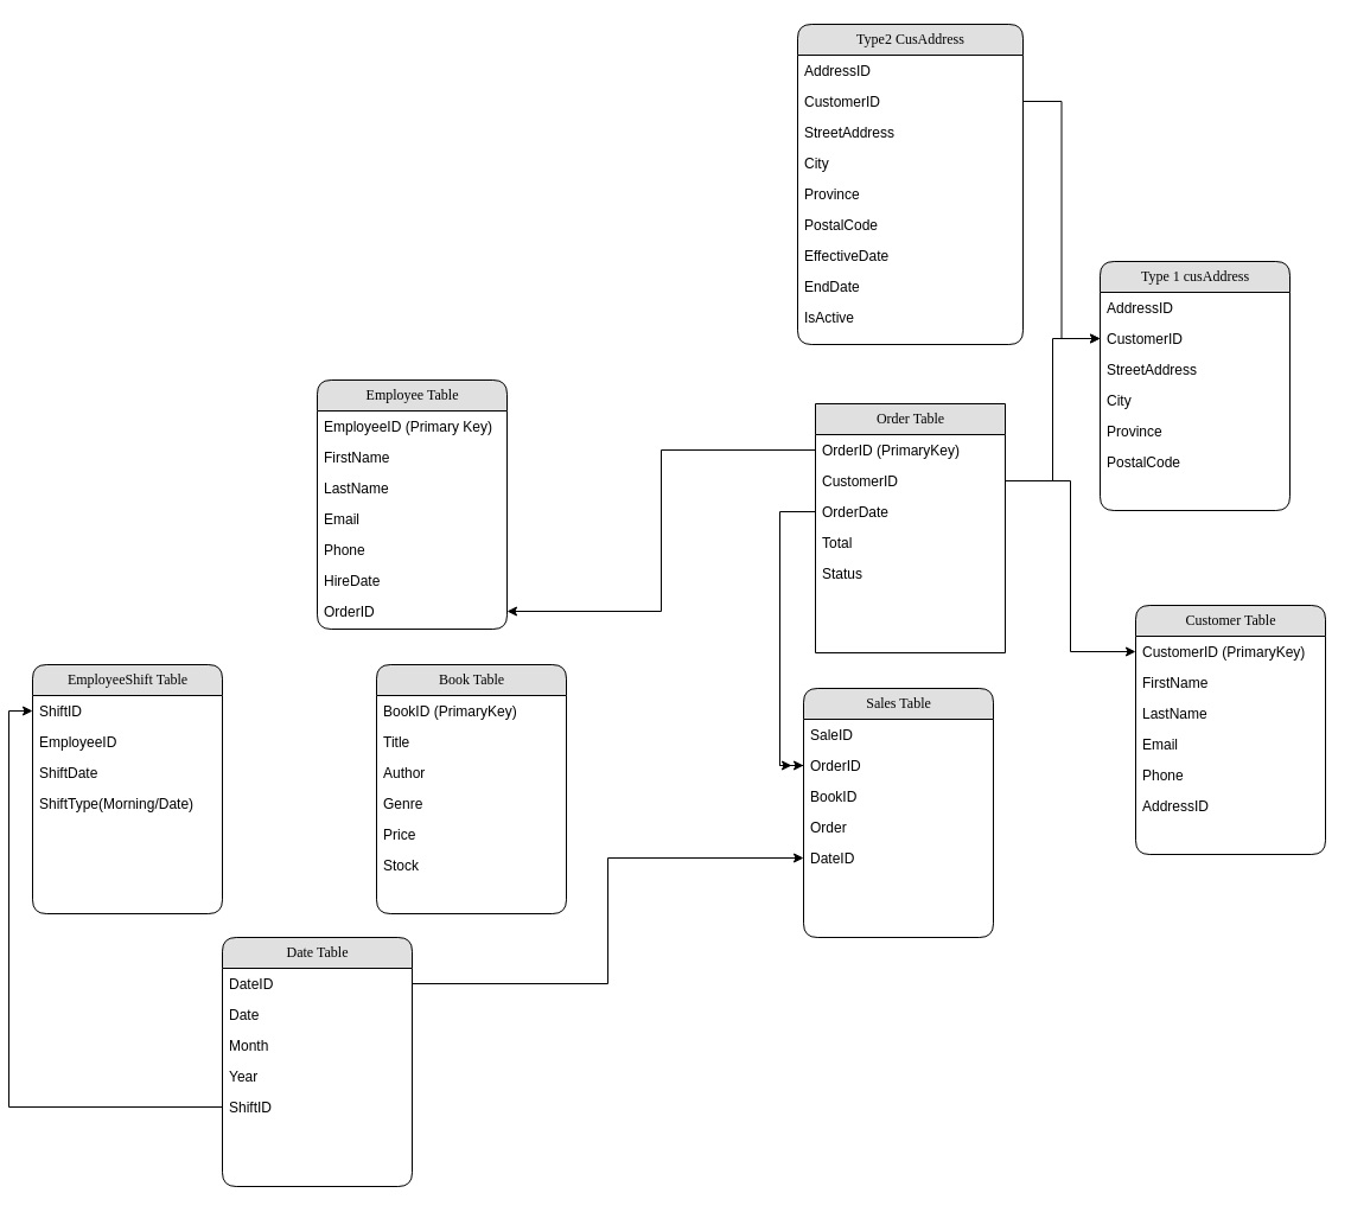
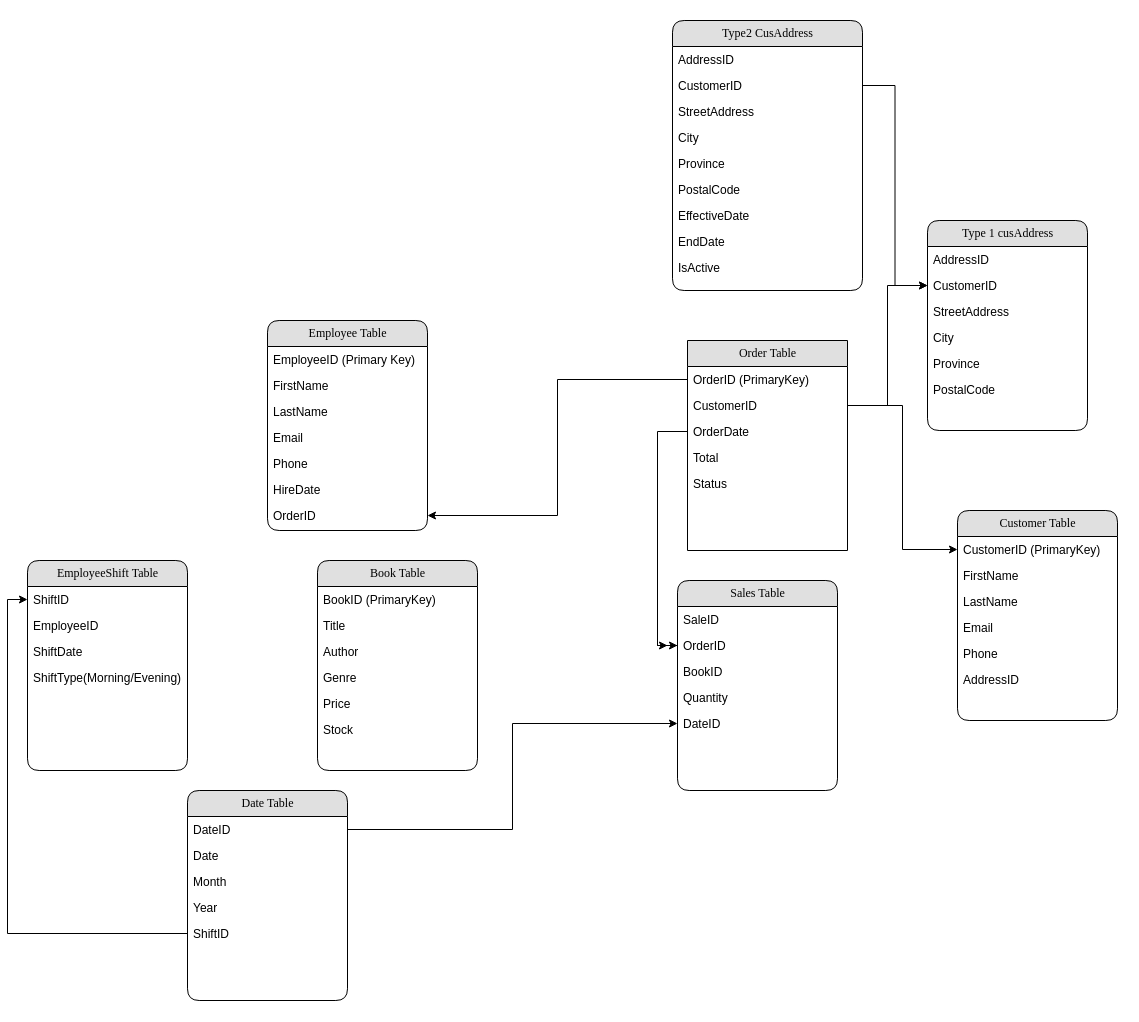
  <mxCell id="0" />
  <mxCell id="1" parent="0" />
  <mxCell id="2" value="Employee Table" style="swimlane;html=1;fontStyle=0;childLayout=stackLayout;horizontal=1;startSize=26;fillColor=#e0e0e0;horizontalStack=0;resizeParent=1;resizeLast=0;collapsible=1;marginBottom=0;swimlaneFillColor=#ffffff;align=center;rounded=1;shadow=0;comic=0;labelBackgroundColor=none;strokeWidth=1;fontFamily=Verdana;fontSize=12" parent="1" vertex="1"><mxGeometry x="260" y="320" width="160" height="210" as="geometry" /></mxCell>
  <mxCell id="3" value="EmployeeID (Primary Key)" style="text;html=1;strokeColor=none;fillColor=none;spacingLeft=4;spacingRight=4;whiteSpace=wrap;overflow=hidden;rotatable=0;points=[[0,0.5],[1,0.5]];portConstraint=eastwest;" parent="2" vertex="1"><mxGeometry y="26" width="160" height="26" as="geometry" /></mxCell>
  <mxCell id="4" value="FirstName" style="text;html=1;strokeColor=none;fillColor=none;spacingLeft=4;spacingRight=4;whiteSpace=wrap;overflow=hidden;rotatable=0;points=[[0,0.5],[1,0.5]];portConstraint=eastwest;" parent="2" vertex="1"><mxGeometry y="52" width="160" height="26" as="geometry" /></mxCell>
  <mxCell id="5" value="LastName" style="text;html=1;strokeColor=none;fillColor=none;spacingLeft=4;spacingRight=4;whiteSpace=wrap;overflow=hidden;rotatable=0;points=[[0,0.5],[1,0.5]];portConstraint=eastwest;" parent="2" vertex="1"><mxGeometry y="78" width="160" height="26" as="geometry" /></mxCell>
  <mxCell id="6" value="Email&lt;span style=&quot;white-space: pre;&quot;&gt;&#09;&lt;/span&gt;" style="text;html=1;strokeColor=none;fillColor=none;spacingLeft=4;spacingRight=4;whiteSpace=wrap;overflow=hidden;rotatable=0;points=[[0,0.5],[1,0.5]];portConstraint=eastwest;" vertex="1" parent="2"><mxGeometry y="104" width="160" height="26" as="geometry" /></mxCell>
  <mxCell id="7" value="Phone" style="text;html=1;strokeColor=none;fillColor=none;spacingLeft=4;spacingRight=4;whiteSpace=wrap;overflow=hidden;rotatable=0;points=[[0,0.5],[1,0.5]];portConstraint=eastwest;" vertex="1" parent="2"><mxGeometry y="130" width="160" height="26" as="geometry" /></mxCell>
  <mxCell id="8" value="HireDate" style="text;html=1;strokeColor=none;fillColor=none;spacingLeft=4;spacingRight=4;whiteSpace=wrap;overflow=hidden;rotatable=0;points=[[0,0.5],[1,0.5]];portConstraint=eastwest;" vertex="1" parent="2"><mxGeometry y="156" width="160" height="26" as="geometry" /></mxCell>
  <mxCell id="9" value="OrderID" style="text;html=1;strokeColor=none;fillColor=none;spacingLeft=4;spacingRight=4;whiteSpace=wrap;overflow=hidden;rotatable=0;points=[[0,0.5],[1,0.5]];portConstraint=eastwest;" vertex="1" parent="2"><mxGeometry y="182" width="160" height="26" as="geometry" /></mxCell>
  <mxCell id="10" value="Customer Table" style="swimlane;html=1;fontStyle=0;childLayout=stackLayout;horizontal=1;startSize=26;fillColor=#e0e0e0;horizontalStack=0;resizeParent=1;resizeLast=0;collapsible=1;marginBottom=0;swimlaneFillColor=#ffffff;align=center;rounded=1;shadow=0;comic=0;labelBackgroundColor=none;strokeWidth=1;fontFamily=Verdana;fontSize=12" vertex="1" parent="1"><mxGeometry x="950" y="510" width="160" height="210" as="geometry" /></mxCell>
  <mxCell id="11" value="CustomerID (PrimaryKey)" style="text;html=1;strokeColor=none;fillColor=none;spacingLeft=4;spacingRight=4;whiteSpace=wrap;overflow=hidden;rotatable=0;points=[[0,0.5],[1,0.5]];portConstraint=eastwest;" vertex="1" parent="10"><mxGeometry y="26" width="160" height="26" as="geometry" /></mxCell>
  <mxCell id="12" value="FirstName" style="text;html=1;strokeColor=none;fillColor=none;spacingLeft=4;spacingRight=4;whiteSpace=wrap;overflow=hidden;rotatable=0;points=[[0,0.5],[1,0.5]];portConstraint=eastwest;" vertex="1" parent="10"><mxGeometry y="52" width="160" height="26" as="geometry" /></mxCell>
  <mxCell id="13" value="LastName" style="text;html=1;strokeColor=none;fillColor=none;spacingLeft=4;spacingRight=4;whiteSpace=wrap;overflow=hidden;rotatable=0;points=[[0,0.5],[1,0.5]];portConstraint=eastwest;" vertex="1" parent="10"><mxGeometry y="78" width="160" height="26" as="geometry" /></mxCell>
  <mxCell id="14" value="Email" style="text;html=1;strokeColor=none;fillColor=none;spacingLeft=4;spacingRight=4;whiteSpace=wrap;overflow=hidden;rotatable=0;points=[[0,0.5],[1,0.5]];portConstraint=eastwest;" vertex="1" parent="10"><mxGeometry y="104" width="160" height="26" as="geometry" /></mxCell>
  <mxCell id="15" value="Phone" style="text;html=1;strokeColor=none;fillColor=none;spacingLeft=4;spacingRight=4;whiteSpace=wrap;overflow=hidden;rotatable=0;points=[[0,0.5],[1,0.5]];portConstraint=eastwest;" vertex="1" parent="10"><mxGeometry y="130" width="160" height="26" as="geometry" /></mxCell>
  <mxCell id="16" value="AddressID" style="text;html=1;strokeColor=none;fillColor=none;spacingLeft=4;spacingRight=4;whiteSpace=wrap;overflow=hidden;rotatable=0;points=[[0,0.5],[1,0.5]];portConstraint=eastwest;" vertex="1" parent="10"><mxGeometry y="156" width="160" height="26" as="geometry" /></mxCell>
  <mxCell id="17" value="Book Table" style="swimlane;html=1;fontStyle=0;childLayout=stackLayout;horizontal=1;startSize=26;fillColor=#e0e0e0;horizontalStack=0;resizeParent=1;resizeLast=0;collapsible=1;marginBottom=0;swimlaneFillColor=#ffffff;align=center;rounded=1;shadow=0;comic=0;labelBackgroundColor=none;strokeWidth=1;fontFamily=Verdana;fontSize=12" vertex="1" parent="1"><mxGeometry x="310" y="560" width="160" height="210" as="geometry" /></mxCell>
  <mxCell id="18" value="BookID (PrimaryKey)" style="text;html=1;strokeColor=none;fillColor=none;spacingLeft=4;spacingRight=4;whiteSpace=wrap;overflow=hidden;rotatable=0;points=[[0,0.5],[1,0.5]];portConstraint=eastwest;" vertex="1" parent="17"><mxGeometry y="26" width="160" height="26" as="geometry" /></mxCell>
  <mxCell id="19" value="Title" style="text;html=1;strokeColor=none;fillColor=none;spacingLeft=4;spacingRight=4;whiteSpace=wrap;overflow=hidden;rotatable=0;points=[[0,0.5],[1,0.5]];portConstraint=eastwest;" vertex="1" parent="17"><mxGeometry y="52" width="160" height="26" as="geometry" /></mxCell>
  <mxCell id="20" value="Author" style="text;html=1;strokeColor=none;fillColor=none;spacingLeft=4;spacingRight=4;whiteSpace=wrap;overflow=hidden;rotatable=0;points=[[0,0.5],[1,0.5]];portConstraint=eastwest;" vertex="1" parent="17"><mxGeometry y="78" width="160" height="26" as="geometry" /></mxCell>
  <mxCell id="21" value="Genre" style="text;html=1;strokeColor=none;fillColor=none;spacingLeft=4;spacingRight=4;whiteSpace=wrap;overflow=hidden;rotatable=0;points=[[0,0.5],[1,0.5]];portConstraint=eastwest;" vertex="1" parent="17"><mxGeometry y="104" width="160" height="26" as="geometry" /></mxCell>
  <mxCell id="22" value="Price" style="text;html=1;strokeColor=none;fillColor=none;spacingLeft=4;spacingRight=4;whiteSpace=wrap;overflow=hidden;rotatable=0;points=[[0,0.5],[1,0.5]];portConstraint=eastwest;" vertex="1" parent="17"><mxGeometry y="130" width="160" height="26" as="geometry" /></mxCell>
  <mxCell id="23" value="Stock" style="text;html=1;strokeColor=none;fillColor=none;spacingLeft=4;spacingRight=4;whiteSpace=wrap;overflow=hidden;rotatable=0;points=[[0,0.5],[1,0.5]];portConstraint=eastwest;" vertex="1" parent="17"><mxGeometry y="156" width="160" height="26" as="geometry" /></mxCell>
  <mxCell id="24" value="Order Table" style="swimlane;html=1;fontStyle=0;childLayout=stackLayout;horizontal=1;startSize=26;fillColor=#e0e0e0;horizontalStack=0;resizeParent=1;resizeLast=0;collapsible=1;marginBottom=0;swimlaneFillColor=#ffffff;align=center;rounded=1;shadow=0;comic=0;labelBackgroundColor=none;strokeWidth=1;fontFamily=Verdana;fontSize=12;arcSize=0;" vertex="1" parent="1"><mxGeometry x="680" y="340" width="160" height="210" as="geometry" /></mxCell>
  <mxCell id="25" value="OrderID (PrimaryKey)" style="text;html=1;strokeColor=none;fillColor=none;spacingLeft=4;spacingRight=4;whiteSpace=wrap;overflow=hidden;rotatable=0;points=[[0,0.5],[1,0.5]];portConstraint=eastwest;" vertex="1" parent="24"><mxGeometry y="26" width="160" height="26" as="geometry" /></mxCell>
  <mxCell id="26" value="CustomerID&amp;nbsp;" style="text;html=1;strokeColor=none;fillColor=none;spacingLeft=4;spacingRight=4;whiteSpace=wrap;overflow=hidden;rotatable=0;points=[[0,0.5],[1,0.5]];portConstraint=eastwest;" vertex="1" parent="24"><mxGeometry y="52" width="160" height="26" as="geometry" /></mxCell>
  <mxCell id="27" value="OrderDate" style="text;html=1;strokeColor=none;fillColor=none;spacingLeft=4;spacingRight=4;whiteSpace=wrap;overflow=hidden;rotatable=0;points=[[0,0.5],[1,0.5]];portConstraint=eastwest;" vertex="1" parent="24"><mxGeometry y="78" width="160" height="26" as="geometry" /></mxCell>
  <mxCell id="28" value="Total" style="text;html=1;strokeColor=none;fillColor=none;spacingLeft=4;spacingRight=4;whiteSpace=wrap;overflow=hidden;rotatable=0;points=[[0,0.5],[1,0.5]];portConstraint=eastwest;" vertex="1" parent="24"><mxGeometry y="104" width="160" height="26" as="geometry" /></mxCell>
  <mxCell id="29" value="Status" style="text;html=1;strokeColor=none;fillColor=none;spacingLeft=4;spacingRight=4;whiteSpace=wrap;overflow=hidden;rotatable=0;points=[[0,0.5],[1,0.5]];portConstraint=eastwest;" vertex="1" parent="24"><mxGeometry y="130" width="160" height="26" as="geometry" /></mxCell>
  <mxCell id="30" value="Sales Table" style="swimlane;html=1;fontStyle=0;childLayout=stackLayout;horizontal=1;startSize=26;fillColor=#e0e0e0;horizontalStack=0;resizeParent=1;resizeLast=0;collapsible=1;marginBottom=0;swimlaneFillColor=#ffffff;align=center;rounded=1;shadow=0;comic=0;labelBackgroundColor=none;strokeWidth=1;fontFamily=Verdana;fontSize=12" vertex="1" parent="1"><mxGeometry x="670" y="580" width="160" height="210" as="geometry" /></mxCell>
  <mxCell id="31" value="SaleID" style="text;html=1;strokeColor=none;fillColor=none;spacingLeft=4;spacingRight=4;whiteSpace=wrap;overflow=hidden;rotatable=0;points=[[0,0.5],[1,0.5]];portConstraint=eastwest;" vertex="1" parent="30"><mxGeometry y="26" width="160" height="26" as="geometry" /></mxCell>
  <mxCell id="32" style="edgeStyle=orthogonalEdgeStyle;rounded=0;orthogonalLoop=1;jettySize=auto;html=1;" edge="1" parent="30" source="33"><mxGeometry relative="1" as="geometry"><mxPoint x="-10" y="65" as="targetPoint" /></mxGeometry></mxCell>
  <mxCell id="33" value="OrderID" style="text;html=1;strokeColor=none;fillColor=none;spacingLeft=4;spacingRight=4;whiteSpace=wrap;overflow=hidden;rotatable=0;points=[[0,0.5],[1,0.5]];portConstraint=eastwest;" vertex="1" parent="30"><mxGeometry y="52" width="160" height="26" as="geometry" /></mxCell>
  <mxCell id="34" value="BookID" style="text;html=1;strokeColor=none;fillColor=none;spacingLeft=4;spacingRight=4;whiteSpace=wrap;overflow=hidden;rotatable=0;points=[[0,0.5],[1,0.5]];portConstraint=eastwest;" vertex="1" parent="30"><mxGeometry y="78" width="160" height="26" as="geometry" /></mxCell>
- <mxCell id="35" value="Order" style="text;html=1;strokeColor=none;fillColor=none;spacingLeft=4;spacingRight=4;whiteSpace=wrap;overflow=hidden;rotatable=0;points=[[0,0.5],[1,0.5]];portConstraint=eastwest;" vertex="1" parent="30"><mxGeometry y="104" width="160" height="26" as="geometry" /></mxCell>
+ <mxCell id="35" value="Quantity" style="text;html=1;strokeColor=none;fillColor=none;spacingLeft=4;spacingRight=4;whiteSpace=wrap;overflow=hidden;rotatable=0;points=[[0,0.5],[1,0.5]];portConstraint=eastwest;" vertex="1" parent="30"><mxGeometry y="104" width="160" height="26" as="geometry" /></mxCell>
  <mxCell id="36" value="DateID" style="text;html=1;strokeColor=none;fillColor=none;spacingLeft=4;spacingRight=4;whiteSpace=wrap;overflow=hidden;rotatable=0;points=[[0,0.5],[1,0.5]];portConstraint=eastwest;" vertex="1" parent="30"><mxGeometry y="130" width="160" height="26" as="geometry" /></mxCell>
  <mxCell id="37" value="Date Table" style="swimlane;html=1;fontStyle=0;childLayout=stackLayout;horizontal=1;startSize=26;fillColor=#e0e0e0;horizontalStack=0;resizeParent=1;resizeLast=0;collapsible=1;marginBottom=0;swimlaneFillColor=#ffffff;align=center;rounded=1;shadow=0;comic=0;labelBackgroundColor=none;strokeWidth=1;fontFamily=Verdana;fontSize=12" vertex="1" parent="1"><mxGeometry x="180" y="790" width="160" height="210" as="geometry" /></mxCell>
  <mxCell id="38" value="DateID" style="text;html=1;strokeColor=none;fillColor=none;spacingLeft=4;spacingRight=4;whiteSpace=wrap;overflow=hidden;rotatable=0;points=[[0,0.5],[1,0.5]];portConstraint=eastwest;" vertex="1" parent="37"><mxGeometry y="26" width="160" height="26" as="geometry" /></mxCell>
  <mxCell id="39" value="Date" style="text;html=1;strokeColor=none;fillColor=none;spacingLeft=4;spacingRight=4;whiteSpace=wrap;overflow=hidden;rotatable=0;points=[[0,0.5],[1,0.5]];portConstraint=eastwest;" vertex="1" parent="37"><mxGeometry y="52" width="160" height="26" as="geometry" /></mxCell>
  <mxCell id="40" value="Month" style="text;html=1;strokeColor=none;fillColor=none;spacingLeft=4;spacingRight=4;whiteSpace=wrap;overflow=hidden;rotatable=0;points=[[0,0.5],[1,0.5]];portConstraint=eastwest;" vertex="1" parent="37"><mxGeometry y="78" width="160" height="26" as="geometry" /></mxCell>
  <mxCell id="41" value="Year" style="text;html=1;strokeColor=none;fillColor=none;spacingLeft=4;spacingRight=4;whiteSpace=wrap;overflow=hidden;rotatable=0;points=[[0,0.5],[1,0.5]];portConstraint=eastwest;" vertex="1" parent="37"><mxGeometry y="104" width="160" height="26" as="geometry" /></mxCell>
  <mxCell id="42" value="ShiftID" style="text;html=1;strokeColor=none;fillColor=none;spacingLeft=4;spacingRight=4;whiteSpace=wrap;overflow=hidden;rotatable=0;points=[[0,0.5],[1,0.5]];portConstraint=eastwest;" vertex="1" parent="37"><mxGeometry y="130" width="160" height="26" as="geometry" /></mxCell>
  <mxCell id="43" value="EmployeeShift Table" style="swimlane;html=1;fontStyle=0;childLayout=stackLayout;horizontal=1;startSize=26;fillColor=#e0e0e0;horizontalStack=0;resizeParent=1;resizeLast=0;collapsible=1;marginBottom=0;swimlaneFillColor=#ffffff;align=center;rounded=1;shadow=0;comic=0;labelBackgroundColor=none;strokeWidth=1;fontFamily=Verdana;fontSize=12" vertex="1" parent="1"><mxGeometry x="20" y="560" width="160" height="210" as="geometry" /></mxCell>
  <mxCell id="44" value="ShiftID&lt;span style=&quot;white-space: pre;&quot;&gt;&#09;&lt;/span&gt;" style="text;html=1;strokeColor=none;fillColor=none;spacingLeft=4;spacingRight=4;whiteSpace=wrap;overflow=hidden;rotatable=0;points=[[0,0.5],[1,0.5]];portConstraint=eastwest;" vertex="1" parent="43"><mxGeometry y="26" width="160" height="26" as="geometry" /></mxCell>
  <mxCell id="45" value="EmployeeID" style="text;html=1;strokeColor=none;fillColor=none;spacingLeft=4;spacingRight=4;whiteSpace=wrap;overflow=hidden;rotatable=0;points=[[0,0.5],[1,0.5]];portConstraint=eastwest;" vertex="1" parent="43"><mxGeometry y="52" width="160" height="26" as="geometry" /></mxCell>
  <mxCell id="46" value="ShiftDate" style="text;html=1;strokeColor=none;fillColor=none;spacingLeft=4;spacingRight=4;whiteSpace=wrap;overflow=hidden;rotatable=0;points=[[0,0.5],[1,0.5]];portConstraint=eastwest;" vertex="1" parent="43"><mxGeometry y="78" width="160" height="26" as="geometry" /></mxCell>
- <mxCell id="47" value="ShiftType(Morning/Date)" style="text;html=1;strokeColor=none;fillColor=none;spacingLeft=4;spacingRight=4;whiteSpace=wrap;overflow=hidden;rotatable=0;points=[[0,0.5],[1,0.5]];portConstraint=eastwest;" vertex="1" parent="43"><mxGeometry y="104" width="160" height="26" as="geometry" /></mxCell>
+ <mxCell id="47" value="ShiftType(Morning/Evening)" style="text;html=1;strokeColor=none;fillColor=none;spacingLeft=4;spacingRight=4;whiteSpace=wrap;overflow=hidden;rotatable=0;points=[[0,0.5],[1,0.5]];portConstraint=eastwest;" vertex="1" parent="43"><mxGeometry y="104" width="160" height="26" as="geometry" /></mxCell>
  <mxCell id="48" style="edgeStyle=orthogonalEdgeStyle;rounded=0;orthogonalLoop=1;jettySize=auto;html=1;exitX=1;exitY=0.5;exitDx=0;exitDy=0;entryX=0;entryY=0.5;entryDx=0;entryDy=0;" edge="1" parent="1" source="26" target="11"><mxGeometry relative="1" as="geometry" /></mxCell>
  <mxCell id="49" style="edgeStyle=orthogonalEdgeStyle;rounded=0;orthogonalLoop=1;jettySize=auto;html=1;exitX=0;exitY=0.5;exitDx=0;exitDy=0;entryX=0;entryY=0.5;entryDx=0;entryDy=0;" edge="1" parent="1" source="27" target="33"><mxGeometry relative="1" as="geometry" /></mxCell>
  <mxCell id="50" style="edgeStyle=orthogonalEdgeStyle;rounded=0;orthogonalLoop=1;jettySize=auto;html=1;exitX=0;exitY=0.5;exitDx=0;exitDy=0;entryX=0;entryY=0.5;entryDx=0;entryDy=0;" edge="1" parent="1" source="42" target="44"><mxGeometry relative="1" as="geometry" /></mxCell>
  <mxCell id="51" style="edgeStyle=orthogonalEdgeStyle;rounded=0;orthogonalLoop=1;jettySize=auto;html=1;exitX=0;exitY=0.5;exitDx=0;exitDy=0;entryX=1;entryY=0.5;entryDx=0;entryDy=0;" edge="1" parent="1" source="25" target="9"><mxGeometry relative="1" as="geometry" /></mxCell>
  <mxCell id="52" style="edgeStyle=orthogonalEdgeStyle;rounded=0;orthogonalLoop=1;jettySize=auto;html=1;exitX=1;exitY=0.5;exitDx=0;exitDy=0;entryX=0;entryY=0.5;entryDx=0;entryDy=0;" edge="1" parent="1" source="38" target="36"><mxGeometry relative="1" as="geometry" /></mxCell>
  <mxCell id="53" value="Type 1 cusAddress" style="swimlane;html=1;fontStyle=0;childLayout=stackLayout;horizontal=1;startSize=26;fillColor=#e0e0e0;horizontalStack=0;resizeParent=1;resizeLast=0;collapsible=1;marginBottom=0;swimlaneFillColor=#ffffff;align=center;rounded=1;shadow=0;comic=0;labelBackgroundColor=none;strokeWidth=1;fontFamily=Verdana;fontSize=12" vertex="1" parent="1"><mxGeometry x="920" y="220" width="160" height="210" as="geometry" /></mxCell>
  <mxCell id="54" value="AddressID" style="text;html=1;strokeColor=none;fillColor=none;spacingLeft=4;spacingRight=4;whiteSpace=wrap;overflow=hidden;rotatable=0;points=[[0,0.5],[1,0.5]];portConstraint=eastwest;" vertex="1" parent="53"><mxGeometry y="26" width="160" height="26" as="geometry" /></mxCell>
  <mxCell id="55" value="CustomerID" style="text;html=1;strokeColor=none;fillColor=none;spacingLeft=4;spacingRight=4;whiteSpace=wrap;overflow=hidden;rotatable=0;points=[[0,0.5],[1,0.5]];portConstraint=eastwest;" vertex="1" parent="53"><mxGeometry y="52" width="160" height="26" as="geometry" /></mxCell>
  <mxCell id="56" value="StreetAddress" style="text;html=1;strokeColor=none;fillColor=none;spacingLeft=4;spacingRight=4;whiteSpace=wrap;overflow=hidden;rotatable=0;points=[[0,0.5],[1,0.5]];portConstraint=eastwest;" vertex="1" parent="53"><mxGeometry y="78" width="160" height="26" as="geometry" /></mxCell>
  <mxCell id="57" value="City" style="text;html=1;strokeColor=none;fillColor=none;spacingLeft=4;spacingRight=4;whiteSpace=wrap;overflow=hidden;rotatable=0;points=[[0,0.5],[1,0.5]];portConstraint=eastwest;" vertex="1" parent="53"><mxGeometry y="104" width="160" height="26" as="geometry" /></mxCell>
  <mxCell id="58" value="Province" style="text;html=1;strokeColor=none;fillColor=none;spacingLeft=4;spacingRight=4;whiteSpace=wrap;overflow=hidden;rotatable=0;points=[[0,0.5],[1,0.5]];portConstraint=eastwest;" vertex="1" parent="53"><mxGeometry y="130" width="160" height="26" as="geometry" /></mxCell>
  <mxCell id="59" value="PostalCode" style="text;html=1;strokeColor=none;fillColor=none;spacingLeft=4;spacingRight=4;whiteSpace=wrap;overflow=hidden;rotatable=0;points=[[0,0.5],[1,0.5]];portConstraint=eastwest;" vertex="1" parent="53"><mxGeometry y="156" width="160" height="26" as="geometry" /></mxCell>
  <mxCell id="60" value="Type2 CusAddress" style="swimlane;html=1;fontStyle=0;childLayout=stackLayout;horizontal=1;startSize=26;fillColor=#e0e0e0;horizontalStack=0;resizeParent=1;resizeLast=0;collapsible=1;marginBottom=0;swimlaneFillColor=#ffffff;align=center;rounded=1;shadow=0;comic=0;labelBackgroundColor=none;strokeWidth=1;fontFamily=Verdana;fontSize=12" vertex="1" parent="1"><mxGeometry x="665" y="20" width="190" height="270" as="geometry" /></mxCell>
  <mxCell id="61" value="AddressID" style="text;html=1;strokeColor=none;fillColor=none;spacingLeft=4;spacingRight=4;whiteSpace=wrap;overflow=hidden;rotatable=0;points=[[0,0.5],[1,0.5]];portConstraint=eastwest;" vertex="1" parent="60"><mxGeometry y="26" width="190" height="26" as="geometry" /></mxCell>
  <mxCell id="62" value="CustomerID" style="text;html=1;strokeColor=none;fillColor=none;spacingLeft=4;spacingRight=4;whiteSpace=wrap;overflow=hidden;rotatable=0;points=[[0,0.5],[1,0.5]];portConstraint=eastwest;" vertex="1" parent="60"><mxGeometry y="52" width="190" height="26" as="geometry" /></mxCell>
  <mxCell id="63" value="StreetAddress" style="text;html=1;strokeColor=none;fillColor=none;spacingLeft=4;spacingRight=4;whiteSpace=wrap;overflow=hidden;rotatable=0;points=[[0,0.5],[1,0.5]];portConstraint=eastwest;" vertex="1" parent="60"><mxGeometry y="78" width="190" height="26" as="geometry" /></mxCell>
  <mxCell id="64" value="City" style="text;html=1;strokeColor=none;fillColor=none;spacingLeft=4;spacingRight=4;whiteSpace=wrap;overflow=hidden;rotatable=0;points=[[0,0.5],[1,0.5]];portConstraint=eastwest;" vertex="1" parent="60"><mxGeometry y="104" width="190" height="26" as="geometry" /></mxCell>
  <mxCell id="65" value="Province" style="text;html=1;strokeColor=none;fillColor=none;spacingLeft=4;spacingRight=4;whiteSpace=wrap;overflow=hidden;rotatable=0;points=[[0,0.5],[1,0.5]];portConstraint=eastwest;" vertex="1" parent="60"><mxGeometry y="130" width="190" height="26" as="geometry" /></mxCell>
  <mxCell id="66" value="PostalCode" style="text;html=1;strokeColor=none;fillColor=none;spacingLeft=4;spacingRight=4;whiteSpace=wrap;overflow=hidden;rotatable=0;points=[[0,0.5],[1,0.5]];portConstraint=eastwest;" vertex="1" parent="60"><mxGeometry y="156" width="190" height="26" as="geometry" /></mxCell>
  <mxCell id="67" value="EffectiveDate" style="text;html=1;strokeColor=none;fillColor=none;spacingLeft=4;spacingRight=4;whiteSpace=wrap;overflow=hidden;rotatable=0;points=[[0,0.5],[1,0.5]];portConstraint=eastwest;" vertex="1" parent="60"><mxGeometry y="182" width="190" height="26" as="geometry" /></mxCell>
  <mxCell id="68" value="EndDate" style="text;html=1;strokeColor=none;fillColor=none;spacingLeft=4;spacingRight=4;whiteSpace=wrap;overflow=hidden;rotatable=0;points=[[0,0.5],[1,0.5]];portConstraint=eastwest;" vertex="1" parent="60"><mxGeometry y="208" width="190" height="26" as="geometry" /></mxCell>
  <mxCell id="69" value="IsActive" style="text;html=1;strokeColor=none;fillColor=none;spacingLeft=4;spacingRight=4;whiteSpace=wrap;overflow=hidden;rotatable=0;points=[[0,0.5],[1,0.5]];portConstraint=eastwest;" vertex="1" parent="60"><mxGeometry y="234" width="190" height="26" as="geometry" /></mxCell>
  <mxCell id="70" style="edgeStyle=orthogonalEdgeStyle;rounded=0;orthogonalLoop=1;jettySize=auto;html=1;exitX=1;exitY=0.5;exitDx=0;exitDy=0;entryX=0;entryY=0.5;entryDx=0;entryDy=0;" edge="1" parent="1" source="62" target="55"><mxGeometry relative="1" as="geometry" /></mxCell>
  <mxCell id="71" style="edgeStyle=orthogonalEdgeStyle;rounded=0;orthogonalLoop=1;jettySize=auto;html=1;exitX=1;exitY=0.5;exitDx=0;exitDy=0;entryX=0;entryY=0.5;entryDx=0;entryDy=0;" edge="1" parent="1" source="26" target="55"><mxGeometry relative="1" as="geometry" /></mxCell>
